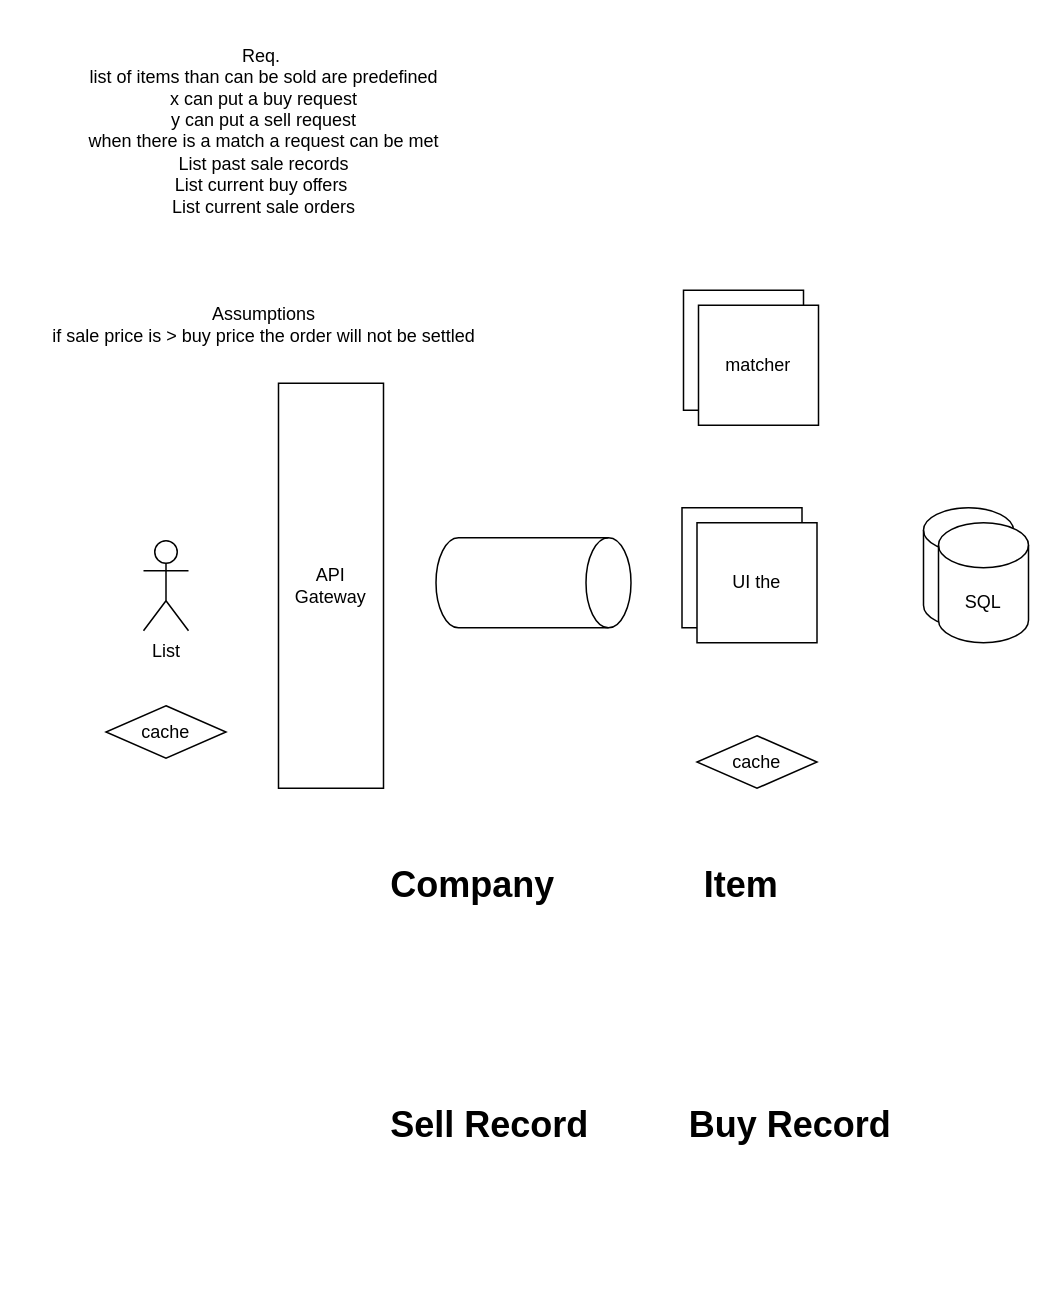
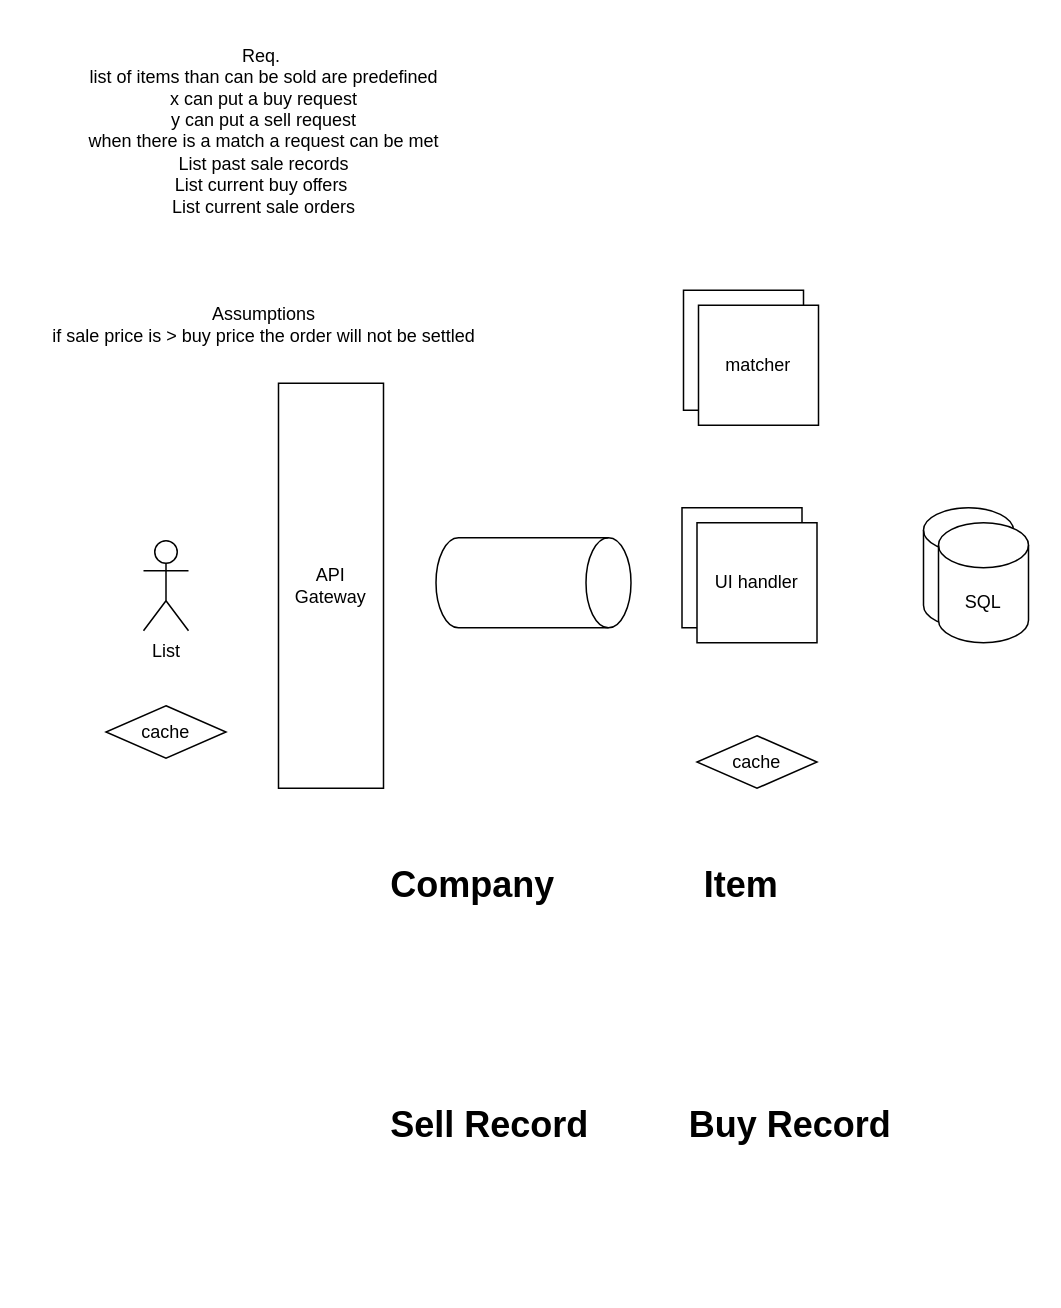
  <mxCell id="0" />
  <mxCell id="1" parent="0" />
  <mxCell id="2" value="Req.&amp;nbsp;&lt;br&gt;list of items than can be sold are predefined&lt;br&gt;x can put a buy request&lt;br&gt;y can put a sell request&lt;br&gt;when there is a match a request can be met&lt;br&gt;List past sale records&lt;br&gt;List current buy offers&amp;nbsp;&lt;br&gt;List current sale orders&lt;br&gt;&lt;br&gt;&lt;br&gt;&lt;br&gt;&lt;br&gt;Assumptions&lt;br&gt;if sale price is &amp;gt; buy price the order will not be settled" style="text;html=1;align=center;verticalAlign=middle;resizable=0;points=[];autosize=1;strokeColor=none;fillColor=none;" vertex="1" parent="1"><mxGeometry x="20" y="20" width="310" height="220" as="geometry" /></mxCell>
  <mxCell id="3" value="List" style="shape=umlActor;verticalLabelPosition=bottom;verticalAlign=top;html=1;outlineConnect=0;" vertex="1" parent="1"><mxGeometry x="95" y="360" width="30" height="60" as="geometry" /></mxCell>
  <mxCell id="4" value="API Gateway" style="rounded=0;whiteSpace=wrap;html=1;" vertex="1" parent="1"><mxGeometry x="185" y="255" width="70" height="270" as="geometry" /></mxCell>
  <mxCell id="5" value="Backend" style="whiteSpace=wrap;html=1;aspect=fixed;" vertex="1" parent="1"><mxGeometry x="454" y="338" width="80" height="80" as="geometry" /></mxCell>
- <mxCell id="6" value="UI the" style="whiteSpace=wrap;html=1;aspect=fixed;" vertex="1" parent="1"><mxGeometry x="464" y="348" width="80" height="80" as="geometry" /></mxCell>
+ <mxCell id="6" value="UI handler" style="whiteSpace=wrap;html=1;aspect=fixed;" vertex="1" parent="1"><mxGeometry x="464" y="348" width="80" height="80" as="geometry" /></mxCell>
  <mxCell id="7" value="" style="shape=cylinder3;whiteSpace=wrap;html=1;boundedLbl=1;backgroundOutline=1;size=15;" vertex="1" parent="1"><mxGeometry x="615" y="338" width="60" height="80" as="geometry" /></mxCell>
  <mxCell id="8" value="SQL" style="shape=cylinder3;whiteSpace=wrap;html=1;boundedLbl=1;backgroundOutline=1;size=15;" vertex="1" parent="1"><mxGeometry x="625" y="348" width="60" height="80" as="geometry" /></mxCell>
  <mxCell id="9" value="cache" style="rhombus;whiteSpace=wrap;html=1;" vertex="1" parent="1"><mxGeometry x="464" y="490" width="80" height="35" as="geometry" /></mxCell>
  <mxCell id="10" value="cache" style="rhombus;whiteSpace=wrap;html=1;" vertex="1" parent="1"><mxGeometry x="70" y="470" width="80" height="35" as="geometry" /></mxCell>
  <mxCell id="11" value="" style="shape=cylinder3;whiteSpace=wrap;html=1;boundedLbl=1;backgroundOutline=1;size=15;rotation=90;" vertex="1" parent="1"><mxGeometry x="325" y="323" width="60" height="130" as="geometry" /></mxCell>
  <mxCell id="12" value="&lt;h1&gt;Company&lt;/h1&gt;&lt;p&gt;&lt;br&gt;&lt;/p&gt;" style="text;html=1;strokeColor=none;fillColor=none;spacing=5;spacingTop=-20;whiteSpace=wrap;overflow=hidden;rounded=0;" vertex="1" parent="1"><mxGeometry x="255" y="570" width="190" height="120" as="geometry" /></mxCell>
  <mxCell id="13" value="&lt;h1&gt;Item&lt;/h1&gt;&lt;p&gt;&lt;br&gt;&lt;/p&gt;" style="text;html=1;strokeColor=none;fillColor=none;spacing=5;spacingTop=-20;whiteSpace=wrap;overflow=hidden;rounded=0;" vertex="1" parent="1"><mxGeometry x="464" y="570" width="190" height="120" as="geometry" /></mxCell>
  <mxCell id="14" value="&lt;h1&gt;Sell Record&lt;/h1&gt;" style="text;html=1;strokeColor=none;fillColor=none;spacing=5;spacingTop=-20;whiteSpace=wrap;overflow=hidden;rounded=0;" vertex="1" parent="1"><mxGeometry x="255" y="730" width="190" height="120" as="geometry" /></mxCell>
  <mxCell id="15" value="&lt;h1&gt;Buy Record&lt;/h1&gt;" style="text;html=1;strokeColor=none;fillColor=none;spacing=5;spacingTop=-20;whiteSpace=wrap;overflow=hidden;rounded=0;" vertex="1" parent="1"><mxGeometry x="454" y="730" width="190" height="120" as="geometry" /></mxCell>
  <mxCell id="16" value="Backend" style="whiteSpace=wrap;html=1;aspect=fixed;" vertex="1" parent="1"><mxGeometry x="455" y="193" width="80" height="80" as="geometry" /></mxCell>
  <mxCell id="17" value="matcher" style="whiteSpace=wrap;html=1;aspect=fixed;" vertex="1" parent="1"><mxGeometry x="465" y="203" width="80" height="80" as="geometry" /></mxCell>
